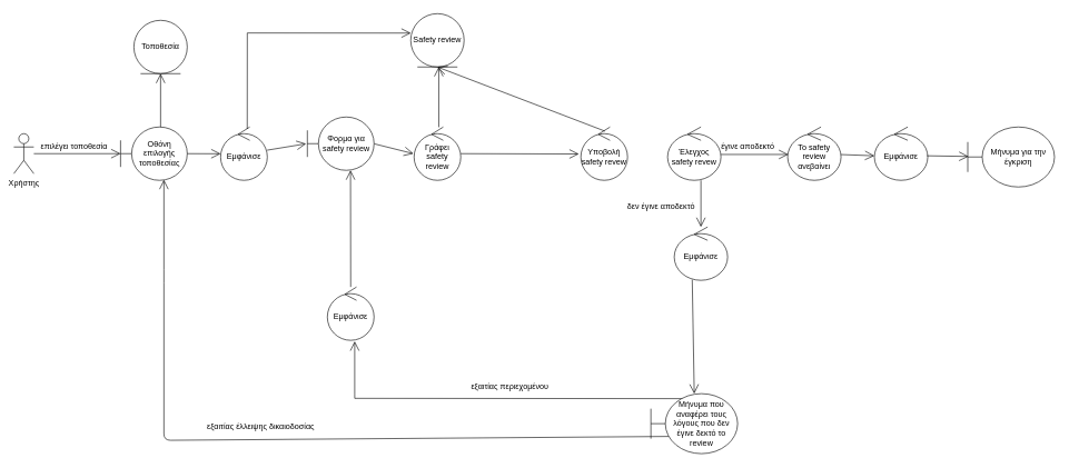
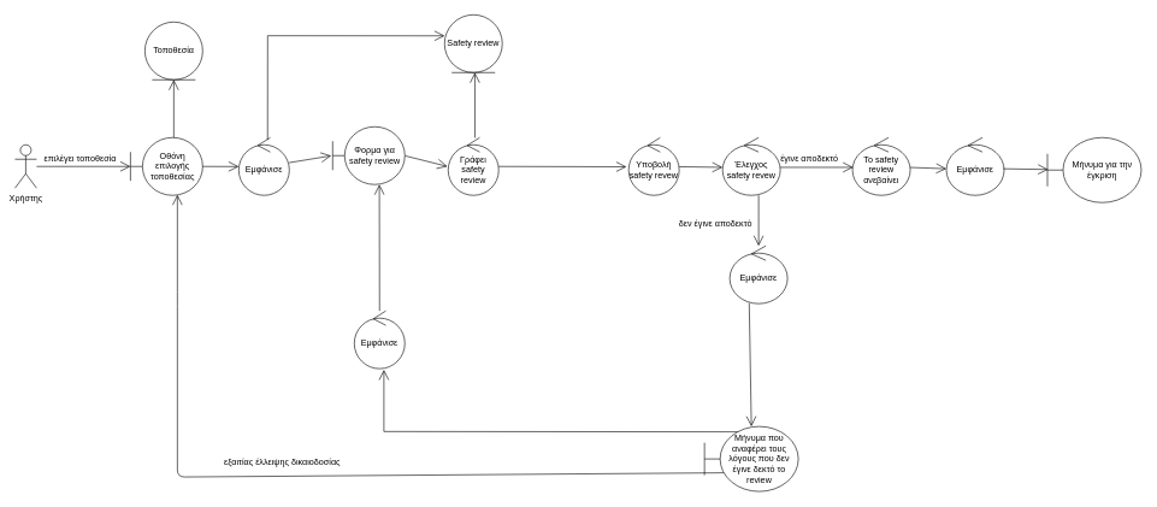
  <mxCell id="0" />
  <mxCell id="1" parent="0" />
  <mxCell id="2" value="Χρήστης" style="shape=umlActor;verticalLabelPosition=bottom;verticalAlign=top;html=1;outlineConnect=0;" parent="1" vertex="1"><mxGeometry y="200" width="30" height="60" as="geometry" x="20" /></mxCell>
  <mxCell id="3" value="" style="endArrow=open;endFill=1;endSize=12;html=1;" parent="1" source="2" target="6" edge="1"><mxGeometry width="160" relative="1" as="geometry"><mxPoint x="360" y="230" as="sourcePoint" /><mxPoint x="180" y="230" as="targetPoint" /></mxGeometry></mxCell>
  <mxCell id="4" value="επιλέγει τοποθεσία" style="text;html=1;align=center;verticalAlign=middle;resizable=0;points=[];autosize=1;strokeColor=none;" parent="1" vertex="1"><mxGeometry x="50" y="210" width="120" height="20" as="geometry" /></mxCell>
  <mxCell id="5" value="Εμφάνισε" style="ellipse;shape=umlControl;whiteSpace=wrap;html=1;" parent="1" vertex="1"><mxGeometry x="330" y="190" width="70" height="80" as="geometry" /></mxCell>
  <mxCell id="6" value="Οθόνη επιλογής τοποθεσίας" style="shape=umlBoundary;whiteSpace=wrap;html=1;" parent="1" vertex="1"><mxGeometry x="180" y="190" width="100" height="80" as="geometry" /></mxCell>
  <mxCell id="7" value="Τοποθεσία" style="ellipse;shape=umlEntity;whiteSpace=wrap;html=1;" parent="1" vertex="1"><mxGeometry x="200" y="30" width="80" height="80" as="geometry" /></mxCell>
  <mxCell id="8" value="" style="endArrow=open;endFill=1;endSize=12;html=1;exitX=1;exitY=0.5;exitDx=0;exitDy=0;exitPerimeter=0;entryX=0;entryY=0.502;entryDx=0;entryDy=0;entryPerimeter=0;" parent="1" source="6" target="5" edge="1"><mxGeometry width="160" relative="1" as="geometry"><mxPoint x="360" y="200" as="sourcePoint" /><mxPoint x="380" y="230" as="targetPoint" /></mxGeometry></mxCell>
  <mxCell id="9" value="" style="endArrow=open;endFill=1;endSize=12;html=1;exitX=1;exitY=0.502;exitDx=0;exitDy=0;exitPerimeter=0;" parent="1" source="11" edge="1"><mxGeometry width="160" relative="1" as="geometry"><mxPoint x="600" y="230" as="sourcePoint" /><mxPoint x="619" y="230" as="targetPoint" /></mxGeometry></mxCell>
  <mxCell id="10" value="" style="endArrow=open;endFill=1;endSize=12;html=1;entryX=-0.02;entryY=0.502;entryDx=0;entryDy=0;entryPerimeter=0;" parent="1" source="5" target="11" edge="1"><mxGeometry width="160" relative="1" as="geometry"><mxPoint x="445" y="240" as="sourcePoint" /><mxPoint x="495" y="240.16" as="targetPoint" /></mxGeometry></mxCell>
  <mxCell id="11" value="Φορμα για safety review" style="shape=umlBoundary;whiteSpace=wrap;html=1;" parent="1" vertex="1"><mxGeometry x="460" y="175" width="100" height="80" as="geometry" /></mxCell>
- <mxCell id="12" value="εξαιτίας περιεχομένου&amp;nbsp;" style="text;html=1;align=center;verticalAlign=middle;resizable=0;points=[];autosize=1;strokeColor=none;" parent="1" vertex="1"><mxGeometry x="695" y="570" width="140" height="20" as="geometry" /></mxCell>
  <mxCell id="13" value="" style="endArrow=open;endFill=1;endSize=12;html=1;entryX=0.65;entryY=0.99;entryDx=0;entryDy=0;entryPerimeter=0;exitX=0.208;exitY=0.713;exitDx=0;exitDy=0;exitPerimeter=0;" parent="1" source="21" target="6" edge="1"><mxGeometry width="160" relative="1" as="geometry"><mxPoint x="520" y="520" as="sourcePoint" /><mxPoint x="578" y="520.16" as="targetPoint" /><Array as="points"><mxPoint x="245" y="660" /><mxPoint x="245" y="414" /></Array></mxGeometry></mxCell>
  <mxCell id="14" value="εξαιτίας έλλειψης δικαιοδοσίας" style="text;html=1;align=center;verticalAlign=middle;resizable=0;points=[];autosize=1;strokeColor=none;" parent="1" vertex="1"><mxGeometry x="300" y="630" width="180" height="20" as="geometry" /></mxCell>
  <mxCell id="15" value="Safety review" style="ellipse;shape=umlEntity;whiteSpace=wrap;html=1;" parent="1" vertex="1"><mxGeometry x="615" y="20" width="80" height="80" as="geometry" /></mxCell>
  <mxCell id="16" value="" style="endArrow=open;endFill=1;endSize=12;html=1;exitX=0.6;exitY=0;exitDx=0;exitDy=0;exitPerimeter=0;entryX=0.5;entryY=1;entryDx=0;entryDy=0;" parent="1" source="6" target="7" edge="1"><mxGeometry width="160" relative="1" as="geometry"><mxPoint x="205" y="120" as="sourcePoint" /><mxPoint x="255" y="120.16" as="targetPoint" /></mxGeometry></mxCell>
- <mxCell id="17" value="" style="endArrow=open;endFill=1;endSize=12;html=1;entryX=0.5;entryY=1;entryDx=0;entryDy=0;exitX=0.514;exitY=0.077;exitDx=0;exitDy=0;exitPerimeter=0;" parent="1" source="23" target="15" edge="1"><mxGeometry width="160" relative="1" as="geometry"><mxPoint x="655" y="330" as="sourcePoint" /><mxPoint x="680" y="130.16" as="targetPoint" /></mxGeometry></mxCell>
  <mxCell id="18" value="Εμφάνισε" style="ellipse;shape=umlControl;whiteSpace=wrap;html=1;" parent="1" vertex="1"><mxGeometry x="490" y="430" width="70" height="80" as="geometry" /></mxCell>
  <mxCell id="19" value="" style="endArrow=open;endFill=1;endSize=12;html=1;entryX=0.586;entryY=1.019;entryDx=0;entryDy=0;entryPerimeter=0;exitX=0.385;exitY=0.083;exitDx=0;exitDy=0;exitPerimeter=0;rounded=0;" parent="1" source="21" target="18" edge="1"><mxGeometry width="160" relative="1" as="geometry"><mxPoint x="637" y="510" as="sourcePoint" /><mxPoint x="695" y="510.16" as="targetPoint" /><Array as="points"><mxPoint x="531" y="597" /><mxPoint x="531" y="590" /></Array></mxGeometry></mxCell>
  <mxCell id="20" value="" style="group" parent="1" vertex="1" connectable="0"><mxGeometry x="870" y="190" width="710" height="490" as="geometry" /></mxCell>
  <mxCell id="21" value="Μήνυμα που αναφέρει τους λόγους που δεν έγινε δεκτό το review" style="shape=umlBoundary;whiteSpace=wrap;html=1;" parent="20" vertex="1"><mxGeometry x="105" y="400" width="130" height="90" as="geometry" /></mxCell>
  <mxCell id="22" value="Έλεγχος safety revew" style="ellipse;shape=umlControl;whiteSpace=wrap;html=1;" parent="20" vertex="1"><mxGeometry x="130" width="80" height="80" as="geometry" /></mxCell>
  <mxCell id="23" value="Υποβολή safety revew" style="ellipse;shape=umlControl;whiteSpace=wrap;html=1;" parent="20" vertex="1"><mxGeometry width="70" height="80" as="geometry" /></mxCell>
+ <mxCell id="24" value="" style="endArrow=open;endFill=1;endSize=12;html=1;entryX=0;entryY=0.515;entryDx=0;entryDy=0;entryPerimeter=0;" parent="20" source="23" target="22" edge="1"><mxGeometry width="160" relative="1" as="geometry"><mxPoint x="110.0" y="40" as="sourcePoint" /><mxPoint x="160" y="40.16" as="targetPoint" /></mxGeometry></mxCell>
  <mxCell id="25" value="έγινε αποδεκτό" style="text;html=1;align=center;verticalAlign=middle;resizable=0;points=[];autosize=1;strokeColor=none;" parent="20" vertex="1"><mxGeometry x="200" y="20" width="100" height="20" as="geometry" /></mxCell>
  <mxCell id="26" value="" style="endArrow=open;endFill=1;endSize=12;html=1;exitX=0.337;exitY=0.99;exitDx=0;exitDy=0;exitPerimeter=0;entryX=0.5;entryY=0;entryDx=0;entryDy=0;entryPerimeter=0;" parent="20" source="30" target="21" edge="1"><mxGeometry width="160" relative="1" as="geometry"><mxPoint x="180" y="90" as="sourcePoint" /><mxPoint x="170" y="168" as="targetPoint" /></mxGeometry></mxCell>
  <mxCell id="27" value="Το safety review ανεβαίνει" style="ellipse;shape=umlControl;whiteSpace=wrap;html=1;" parent="20" vertex="1"><mxGeometry x="310" width="80" height="80" as="geometry" /></mxCell>
  <mxCell id="28" value="" style="endArrow=open;endFill=1;endSize=12;html=1;exitX=1;exitY=0.515;exitDx=0;exitDy=0;exitPerimeter=0;entryX=0.012;entryY=0.515;entryDx=0;entryDy=0;entryPerimeter=0;" parent="20" source="22" target="27" edge="1"><mxGeometry width="160" relative="1" as="geometry"><mxPoint x="250.0" y="40" as="sourcePoint" /><mxPoint x="300" y="40.16" as="targetPoint" /></mxGeometry></mxCell>
  <mxCell id="29" value="δεν έγινε αποδεκτό" style="text;html=1;align=center;verticalAlign=middle;resizable=0;points=[];autosize=1;strokeColor=none;" parent="20" vertex="1"><mxGeometry x="60" y="110" width="120" height="20" as="geometry" /></mxCell>
  <mxCell id="30" value="Εμφάνισε" style="ellipse;shape=umlControl;whiteSpace=wrap;html=1;" parent="20" vertex="1"><mxGeometry x="140" y="150" width="80" height="80" as="geometry" /></mxCell>
  <mxCell id="31" value="" style="endArrow=open;endFill=1;endSize=12;html=1;exitX=0.625;exitY=1;exitDx=0;exitDy=0;exitPerimeter=0;" parent="20" source="22" target="30" edge="1"><mxGeometry width="160" relative="1" as="geometry"><mxPoint x="192.0" y="110" as="sourcePoint" /><mxPoint x="250" y="110.16" as="targetPoint" /></mxGeometry></mxCell>
  <mxCell id="32" value="Εμφάνισε" style="ellipse;shape=umlControl;whiteSpace=wrap;html=1;" parent="20" vertex="1"><mxGeometry x="440" width="80" height="80" as="geometry" /></mxCell>
  <mxCell id="33" value="Μήνυμα για την έγκριση" style="shape=umlBoundary;whiteSpace=wrap;html=1;" parent="20" vertex="1"><mxGeometry x="580" width="130" height="90" as="geometry" /></mxCell>
  <mxCell id="34" value="" style="endArrow=open;endFill=1;endSize=12;html=1;entryX=0;entryY=0.54;entryDx=0;entryDy=0;entryPerimeter=0;" parent="20" source="27" target="32" edge="1"><mxGeometry width="160" relative="1" as="geometry"><mxPoint x="419.999" y="39.107" as="sourcePoint" /><mxPoint x="480" y="40.0" as="targetPoint" /></mxGeometry></mxCell>
  <mxCell id="35" value="" style="endArrow=open;endFill=1;endSize=12;html=1;entryX=0.008;entryY=0.491;entryDx=0;entryDy=0;entryPerimeter=0;exitX=0.987;exitY=0.54;exitDx=0;exitDy=0;exitPerimeter=0;" parent="20" source="32" target="33" edge="1"><mxGeometry width="160" relative="1" as="geometry"><mxPoint x="540.005" y="40.001" as="sourcePoint" /><mxPoint x="590.02" y="42.09" as="targetPoint" /></mxGeometry></mxCell>
  <mxCell id="36" value="Γράφει safety review" style="ellipse;shape=umlControl;whiteSpace=wrap;html=1;" parent="1" vertex="1"><mxGeometry x="620" y="190" width="70" height="80" as="geometry" /></mxCell>
  <mxCell id="37" value="" style="endArrow=open;endFill=1;endSize=12;html=1;exitX=1;exitY=0.5;exitDx=0;exitDy=0;exitPerimeter=0;entryX=-0.043;entryY=0.506;entryDx=0;entryDy=0;entryPerimeter=0;" parent="1" source="36" target="23" edge="1"><mxGeometry width="160" relative="1" as="geometry"><mxPoint x="710" y="340.16" as="sourcePoint" /><mxPoint x="750" y="230" as="targetPoint" /></mxGeometry></mxCell>
  <mxCell id="38" value="" style="endArrow=open;endFill=1;endSize=12;html=1;exitX=0.529;exitY=0.004;exitDx=0;exitDy=0;exitPerimeter=0;" edge="1" parent="1" source="36"><mxGeometry width="160" relative="1" as="geometry"><mxPoint x="658.01" y="170" as="sourcePoint" /><mxPoint x="657" y="100" as="targetPoint" /></mxGeometry></mxCell>
  <mxCell id="39" value="" style="endArrow=open;endFill=1;endSize=12;html=1;exitX=0.57;exitY=0.036;exitDx=0;exitDy=0;exitPerimeter=0;entryX=0.002;entryY=0.364;entryDx=0;entryDy=0;entryPerimeter=0;rounded=0;" edge="1" parent="1" source="5" target="15"><mxGeometry width="160" relative="1" as="geometry"><mxPoint x="370" y="170" as="sourcePoint" /><mxPoint x="370" y="10" as="targetPoint" /><Array as="points"><mxPoint x="370" y="49" /></Array></mxGeometry></mxCell>
  <mxCell id="40" value="" style="endArrow=open;endFill=1;endSize=12;html=1;entryX=0.647;entryY=1;entryDx=0;entryDy=0;entryPerimeter=0;" edge="1" parent="1" source="18" target="11"><mxGeometry width="160" relative="1" as="geometry"><mxPoint x="524.66" y="380" as="sourcePoint" /><mxPoint x="524.66" y="300" as="targetPoint" /></mxGeometry></mxCell>
